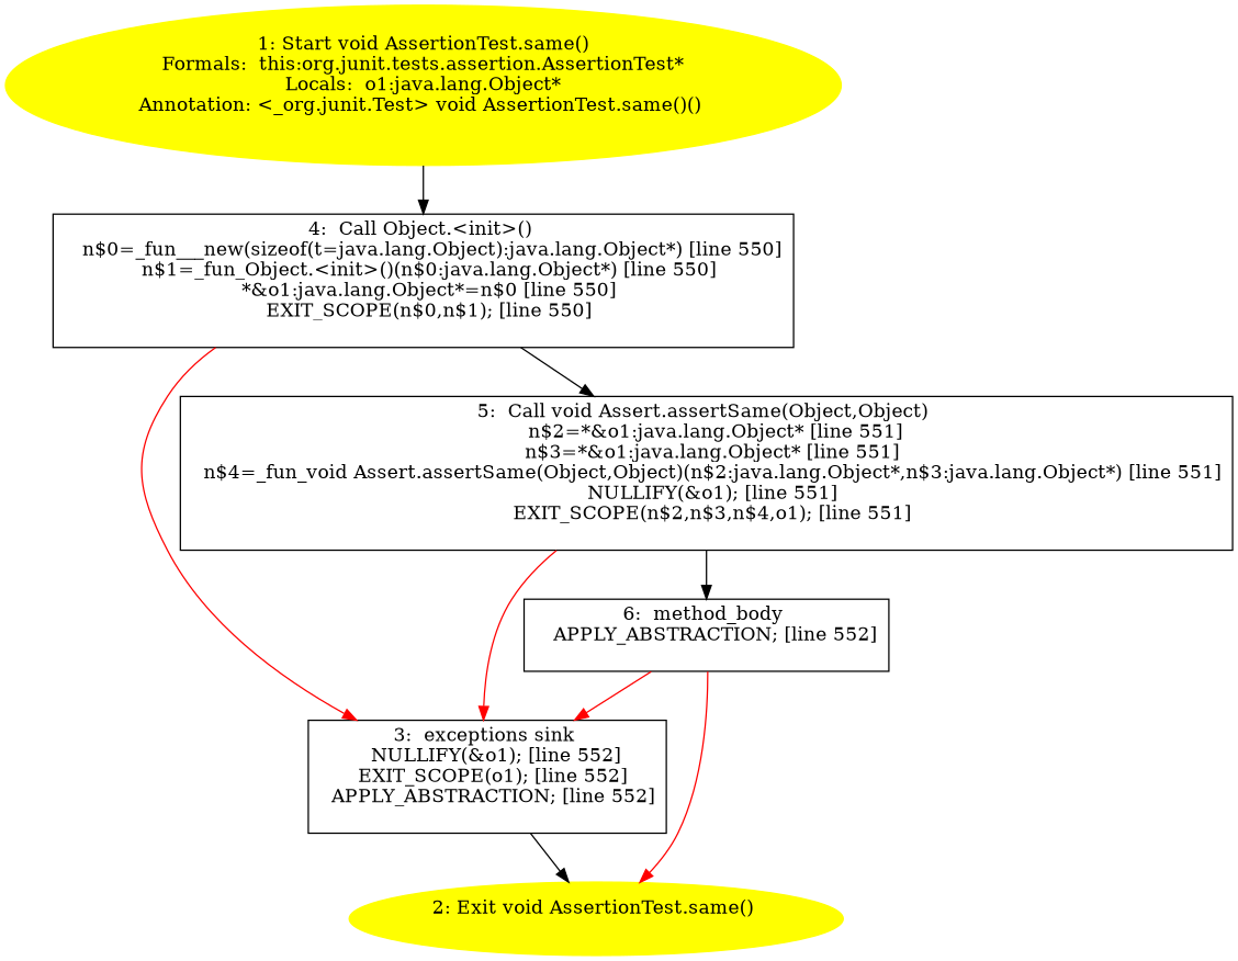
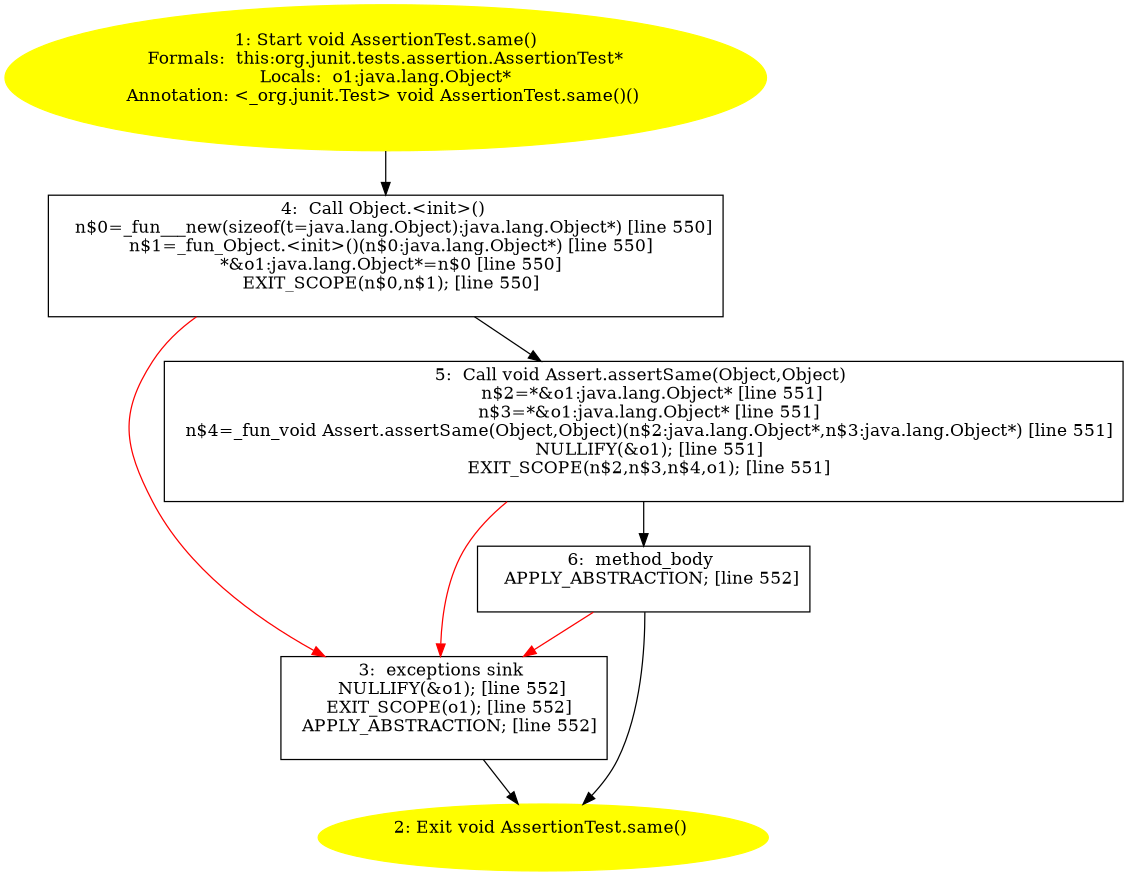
  digraph {
    node [shape=box]
    n1 [color=yellow label="1: Start void AssertionTest.same()\nFormals:  this:org.junit.tests.assertion.AssertionTest*\nLocals:  o1:java.lang.Object*\nAnnotation: <_org.junit.Test> void AssertionTest.same()() \n  " style=filled shape=""]
    n2 [label="4:  Call Object.<init>() \n   n$0=_fun___new(sizeof(t=java.lang.Object):java.lang.Object*) [line 550]\n  n$1=_fun_Object.<init>()(n$0:java.lang.Object*) [line 550]\n  *&o1:java.lang.Object*=n$0 [line 550]\n  EXIT_SCOPE(n$0,n$1); [line 550]\n "]
    n3 [label="3:  exceptions sink \n   NULLIFY(&o1); [line 552]\n  EXIT_SCOPE(o1); [line 552]\n  APPLY_ABSTRACTION; [line 552]\n "]
    n4 [label="5:  Call void Assert.assertSame(Object,Object) \n   n$2=*&o1:java.lang.Object* [line 551]\n  n$3=*&o1:java.lang.Object* [line 551]\n  n$4=_fun_void Assert.assertSame(Object,Object)(n$2:java.lang.Object*,n$3:java.lang.Object*) [line 551]\n  NULLIFY(&o1); [line 551]\n  EXIT_SCOPE(n$2,n$3,n$4,o1); [line 551]\n "]
    n5 [color=yellow label="2: Exit void AssertionTest.same() \n  " style=filled shape=""]
    n6 [label="6:  method_body \n   APPLY_ABSTRACTION; [line 552]\n "]
    n1 -> n2
    n2 -> n3 [color=red]
    n2 -> n4
    n3 -> n5
    n4 -> n3 [color=red]
    n4 -> n6
    n6 -> n3 [color=red]
-   n6 -> n5 [color=red]
+   n6 -> n5
  }
